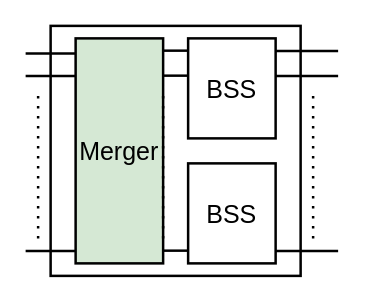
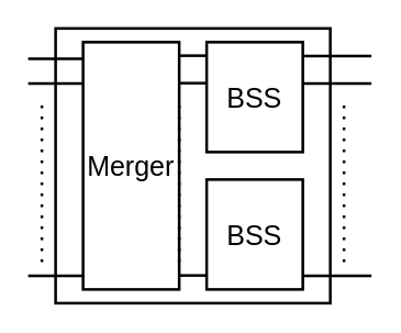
  <mxCell id="0" />
  <mxCell id="1" parent="0" />
  <mxCell id="2" value="" style="whiteSpace=wrap;html=1;aspect=fixed;strokeWidth=2;" parent="1" vertex="1"><mxGeometry x="40" y="20" width="200" height="200" as="geometry" /></mxCell>
- <mxCell id="3" value="&lt;font style=&quot;font-size: 20px&quot;&gt;Merger&lt;/font&gt;" style="rounded=0;whiteSpace=wrap;html=1;strokeWidth=2;fillColor=#d5e8d4;" parent="1" vertex="1"><mxGeometry x="60" y="30" width="70" height="180" as="geometry" /></mxCell>
+ <mxCell id="3" value="&lt;font style=&quot;font-size: 20px&quot;&gt;Merger&lt;/font&gt;" style="rounded=0;whiteSpace=wrap;html=1;strokeWidth=2;" parent="1" vertex="1"><mxGeometry x="60" y="30" width="70" height="180" as="geometry" /></mxCell>
  <mxCell id="4" value="&lt;font style=&quot;font-size: 20px&quot;&gt;BSS&lt;/font&gt;" style="rounded=0;whiteSpace=wrap;html=1;strokeWidth=2;" parent="1" vertex="1"><mxGeometry x="150" y="30" width="70" height="80" as="geometry" /></mxCell>
  <mxCell id="5" value="&lt;font style=&quot;font-size: 20px&quot;&gt;BSS&lt;/font&gt;" style="rounded=0;whiteSpace=wrap;html=1;strokeWidth=2;" parent="1" vertex="1"><mxGeometry x="150" y="130" width="70" height="80" as="geometry" /></mxCell>
  <mxCell id="6" value="" style="endArrow=none;html=1;startArrow=none;startFill=0;strokeWidth=2;" parent="1" edge="1"><mxGeometry width="50" height="50" relative="1" as="geometry"><mxPoint x="20" y="42" as="sourcePoint" /><mxPoint x="60" y="42" as="targetPoint" /></mxGeometry></mxCell>
  <mxCell id="7" value="" style="endArrow=none;html=1;startArrow=none;startFill=0;strokeWidth=2;" parent="1" edge="1"><mxGeometry width="50" height="50" relative="1" as="geometry"><mxPoint x="20" y="60" as="sourcePoint" /><mxPoint x="60" y="60" as="targetPoint" /></mxGeometry></mxCell>
  <mxCell id="8" value="" style="endArrow=none;dashed=1;html=1;dashPattern=1 3;strokeWidth=2;" parent="1" edge="1"><mxGeometry width="50" height="50" relative="1" as="geometry"><mxPoint x="30" y="190" as="sourcePoint" /><mxPoint x="30" y="70" as="targetPoint" /></mxGeometry></mxCell>
  <mxCell id="9" value="" style="endArrow=none;html=1;startArrow=none;startFill=0;strokeWidth=2;" parent="1" edge="1"><mxGeometry width="50" height="50" relative="1" as="geometry"><mxPoint x="20" y="200" as="sourcePoint" /><mxPoint x="60" y="200" as="targetPoint" /></mxGeometry></mxCell>
  <mxCell id="10" value="" style="endArrow=none;html=1;startArrow=none;startFill=0;strokeWidth=2;" parent="1" edge="1"><mxGeometry width="50" height="50" relative="1" as="geometry"><mxPoint x="130" y="39.83" as="sourcePoint" /><mxPoint x="150" y="39.83" as="targetPoint" /></mxGeometry></mxCell>
  <mxCell id="11" value="" style="endArrow=none;html=1;startArrow=none;startFill=0;strokeWidth=2;" parent="1" edge="1"><mxGeometry width="50" height="50" relative="1" as="geometry"><mxPoint x="130" y="59.83" as="sourcePoint" /><mxPoint x="150" y="59.83" as="targetPoint" /></mxGeometry></mxCell>
  <mxCell id="12" value="" style="endArrow=none;dashed=1;html=1;dashPattern=1 3;strokeWidth=2;" parent="1" edge="1"><mxGeometry width="50" height="50" relative="1" as="geometry"><mxPoint x="130" y="190" as="sourcePoint" /><mxPoint x="130" y="70" as="targetPoint" /></mxGeometry></mxCell>
  <mxCell id="13" value="" style="endArrow=none;html=1;startArrow=none;startFill=0;strokeWidth=2;" parent="1" edge="1"><mxGeometry width="50" height="50" relative="1" as="geometry"><mxPoint x="130" y="199.83" as="sourcePoint" /><mxPoint x="150" y="199.83" as="targetPoint" /></mxGeometry></mxCell>
  <mxCell id="14" value="" style="endArrow=none;html=1;startArrow=none;startFill=0;strokeWidth=2;" parent="1" edge="1"><mxGeometry width="50" height="50" relative="1" as="geometry"><mxPoint x="220" y="40" as="sourcePoint" /><mxPoint x="270" y="40" as="targetPoint" /></mxGeometry></mxCell>
  <mxCell id="15" value="" style="endArrow=none;html=1;startArrow=none;startFill=0;strokeWidth=2;" parent="1" edge="1"><mxGeometry width="50" height="50" relative="1" as="geometry"><mxPoint x="220" y="60" as="sourcePoint" /><mxPoint x="270" y="60" as="targetPoint" /></mxGeometry></mxCell>
  <mxCell id="16" value="" style="endArrow=none;dashed=1;html=1;dashPattern=1 3;strokeWidth=2;" parent="1" edge="1"><mxGeometry width="50" height="50" relative="1" as="geometry"><mxPoint x="250" y="190" as="sourcePoint" /><mxPoint x="250" y="70" as="targetPoint" /></mxGeometry></mxCell>
  <mxCell id="17" value="" style="endArrow=none;html=1;startArrow=none;startFill=0;strokeWidth=2;" parent="1" edge="1"><mxGeometry width="50" height="50" relative="1" as="geometry"><mxPoint x="220" y="200" as="sourcePoint" /><mxPoint x="270" y="200" as="targetPoint" /></mxGeometry></mxCell>
